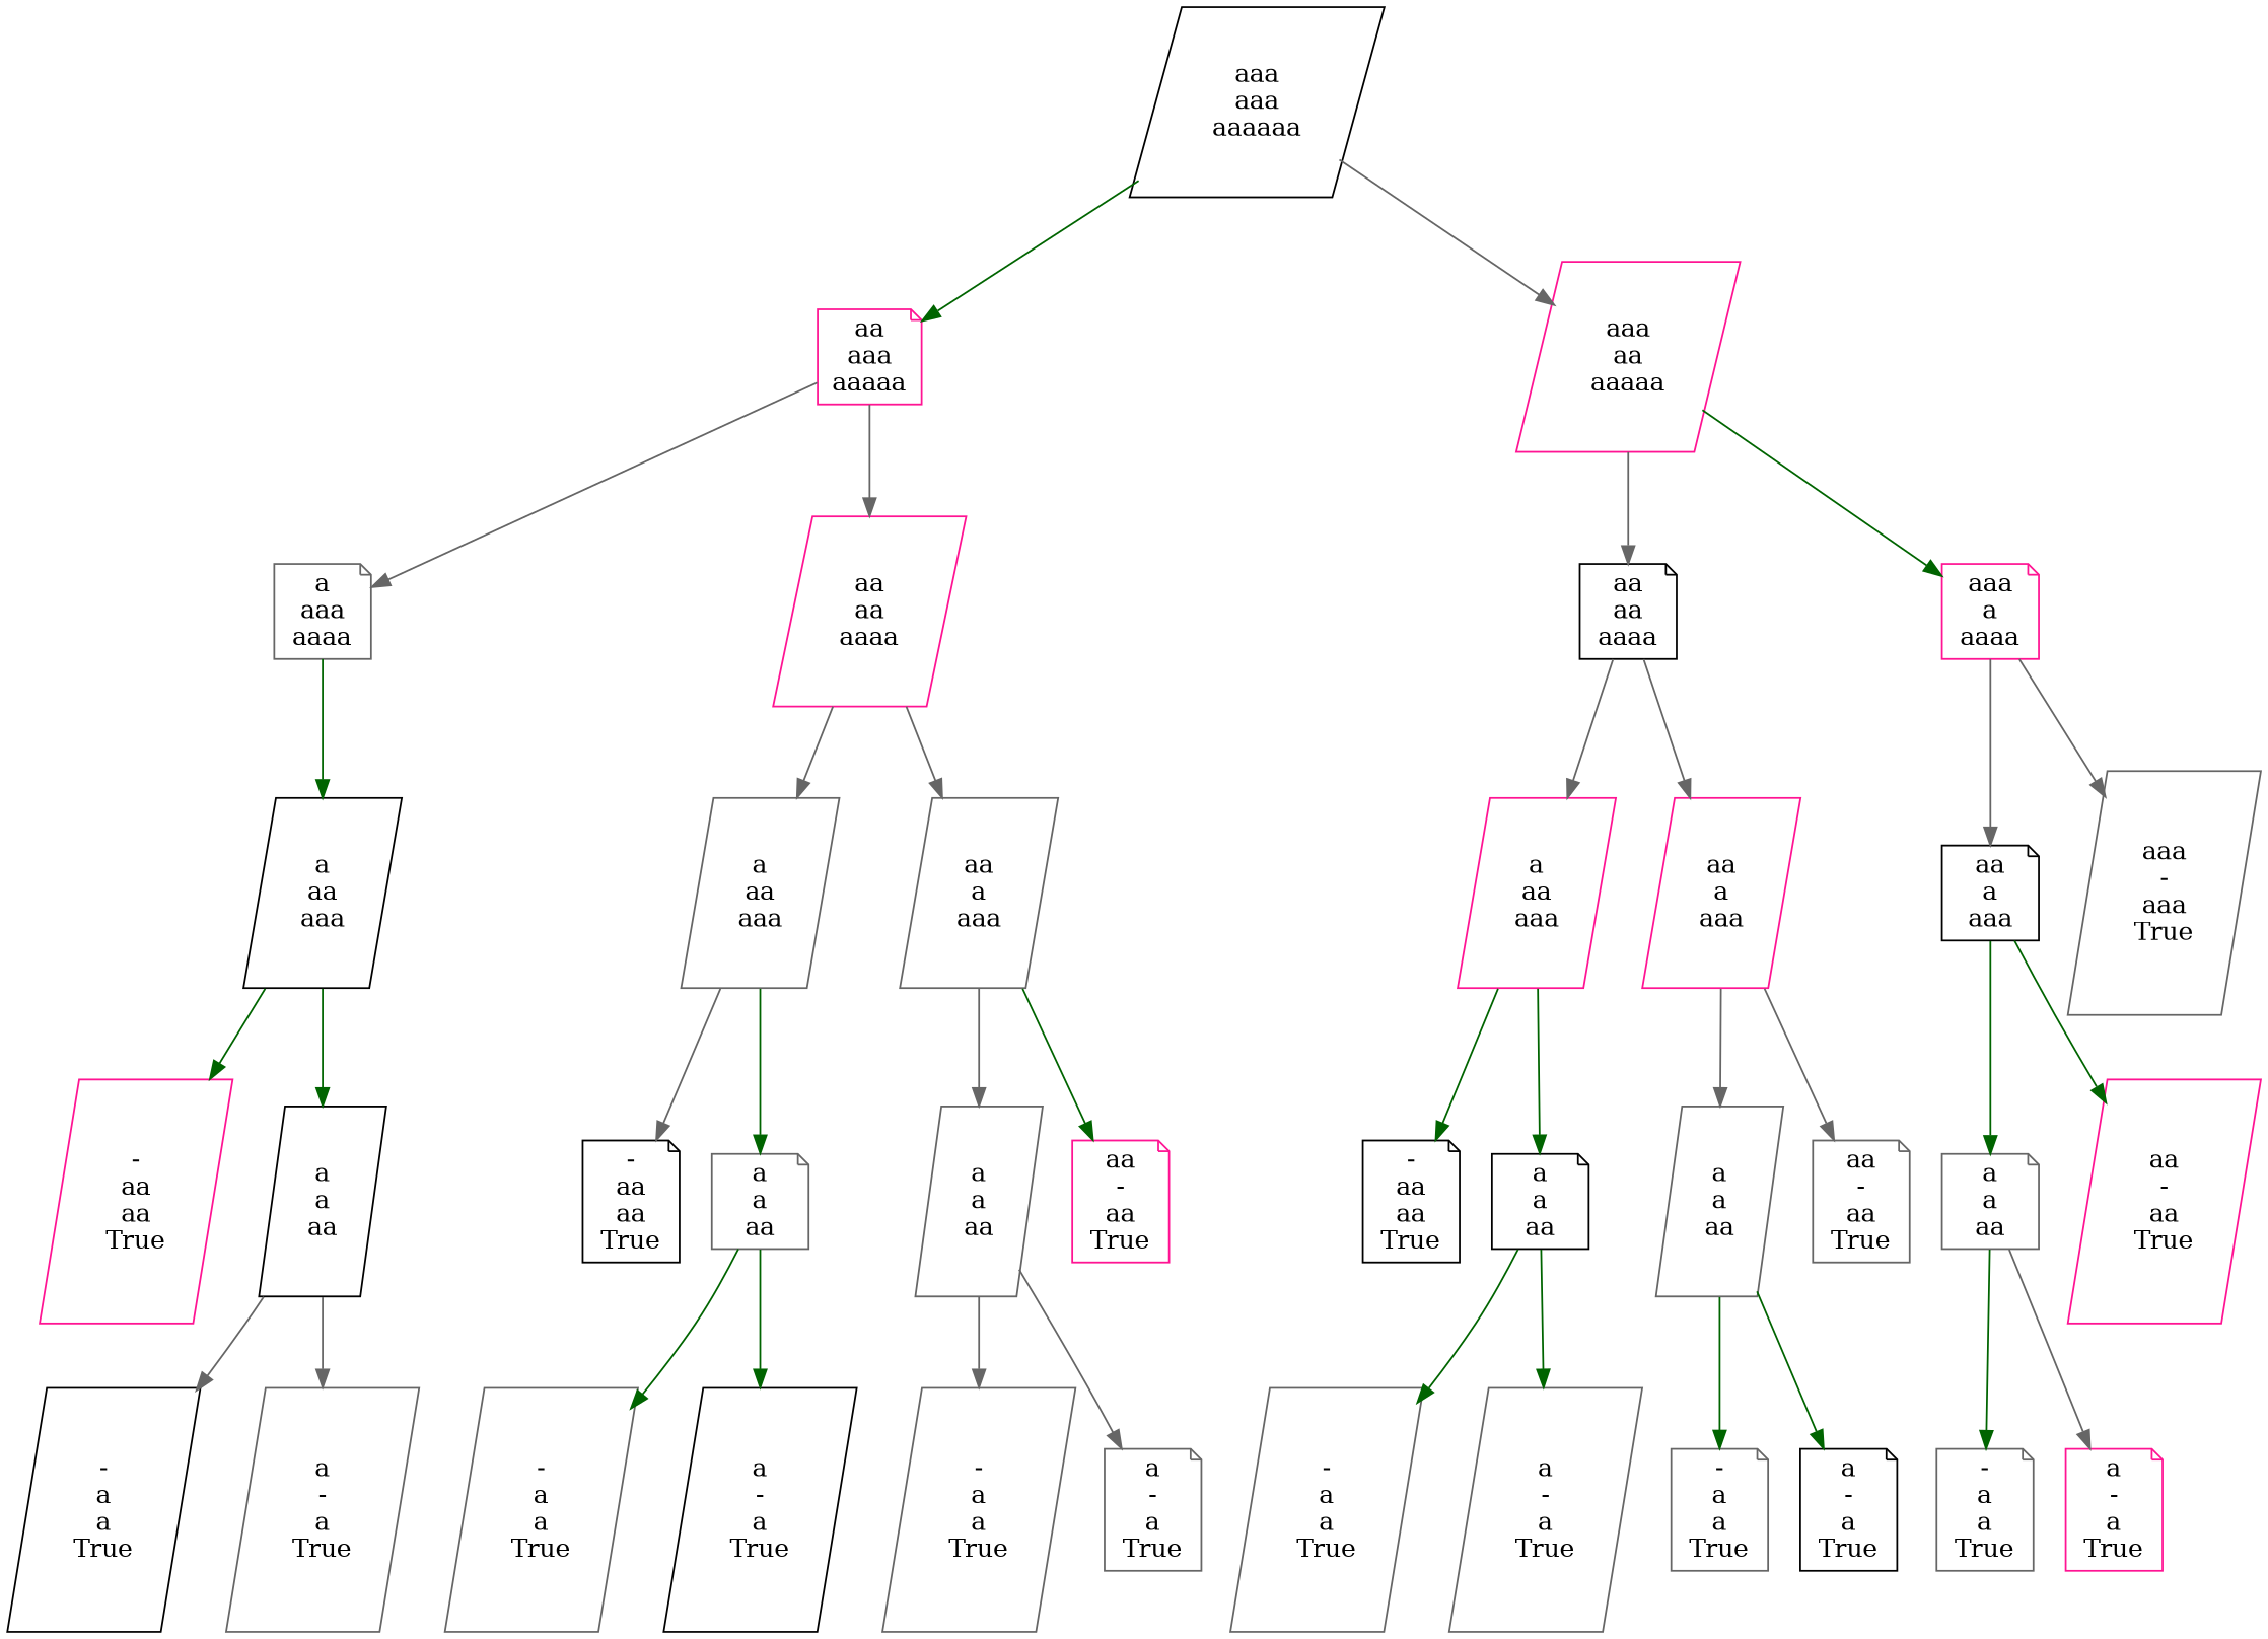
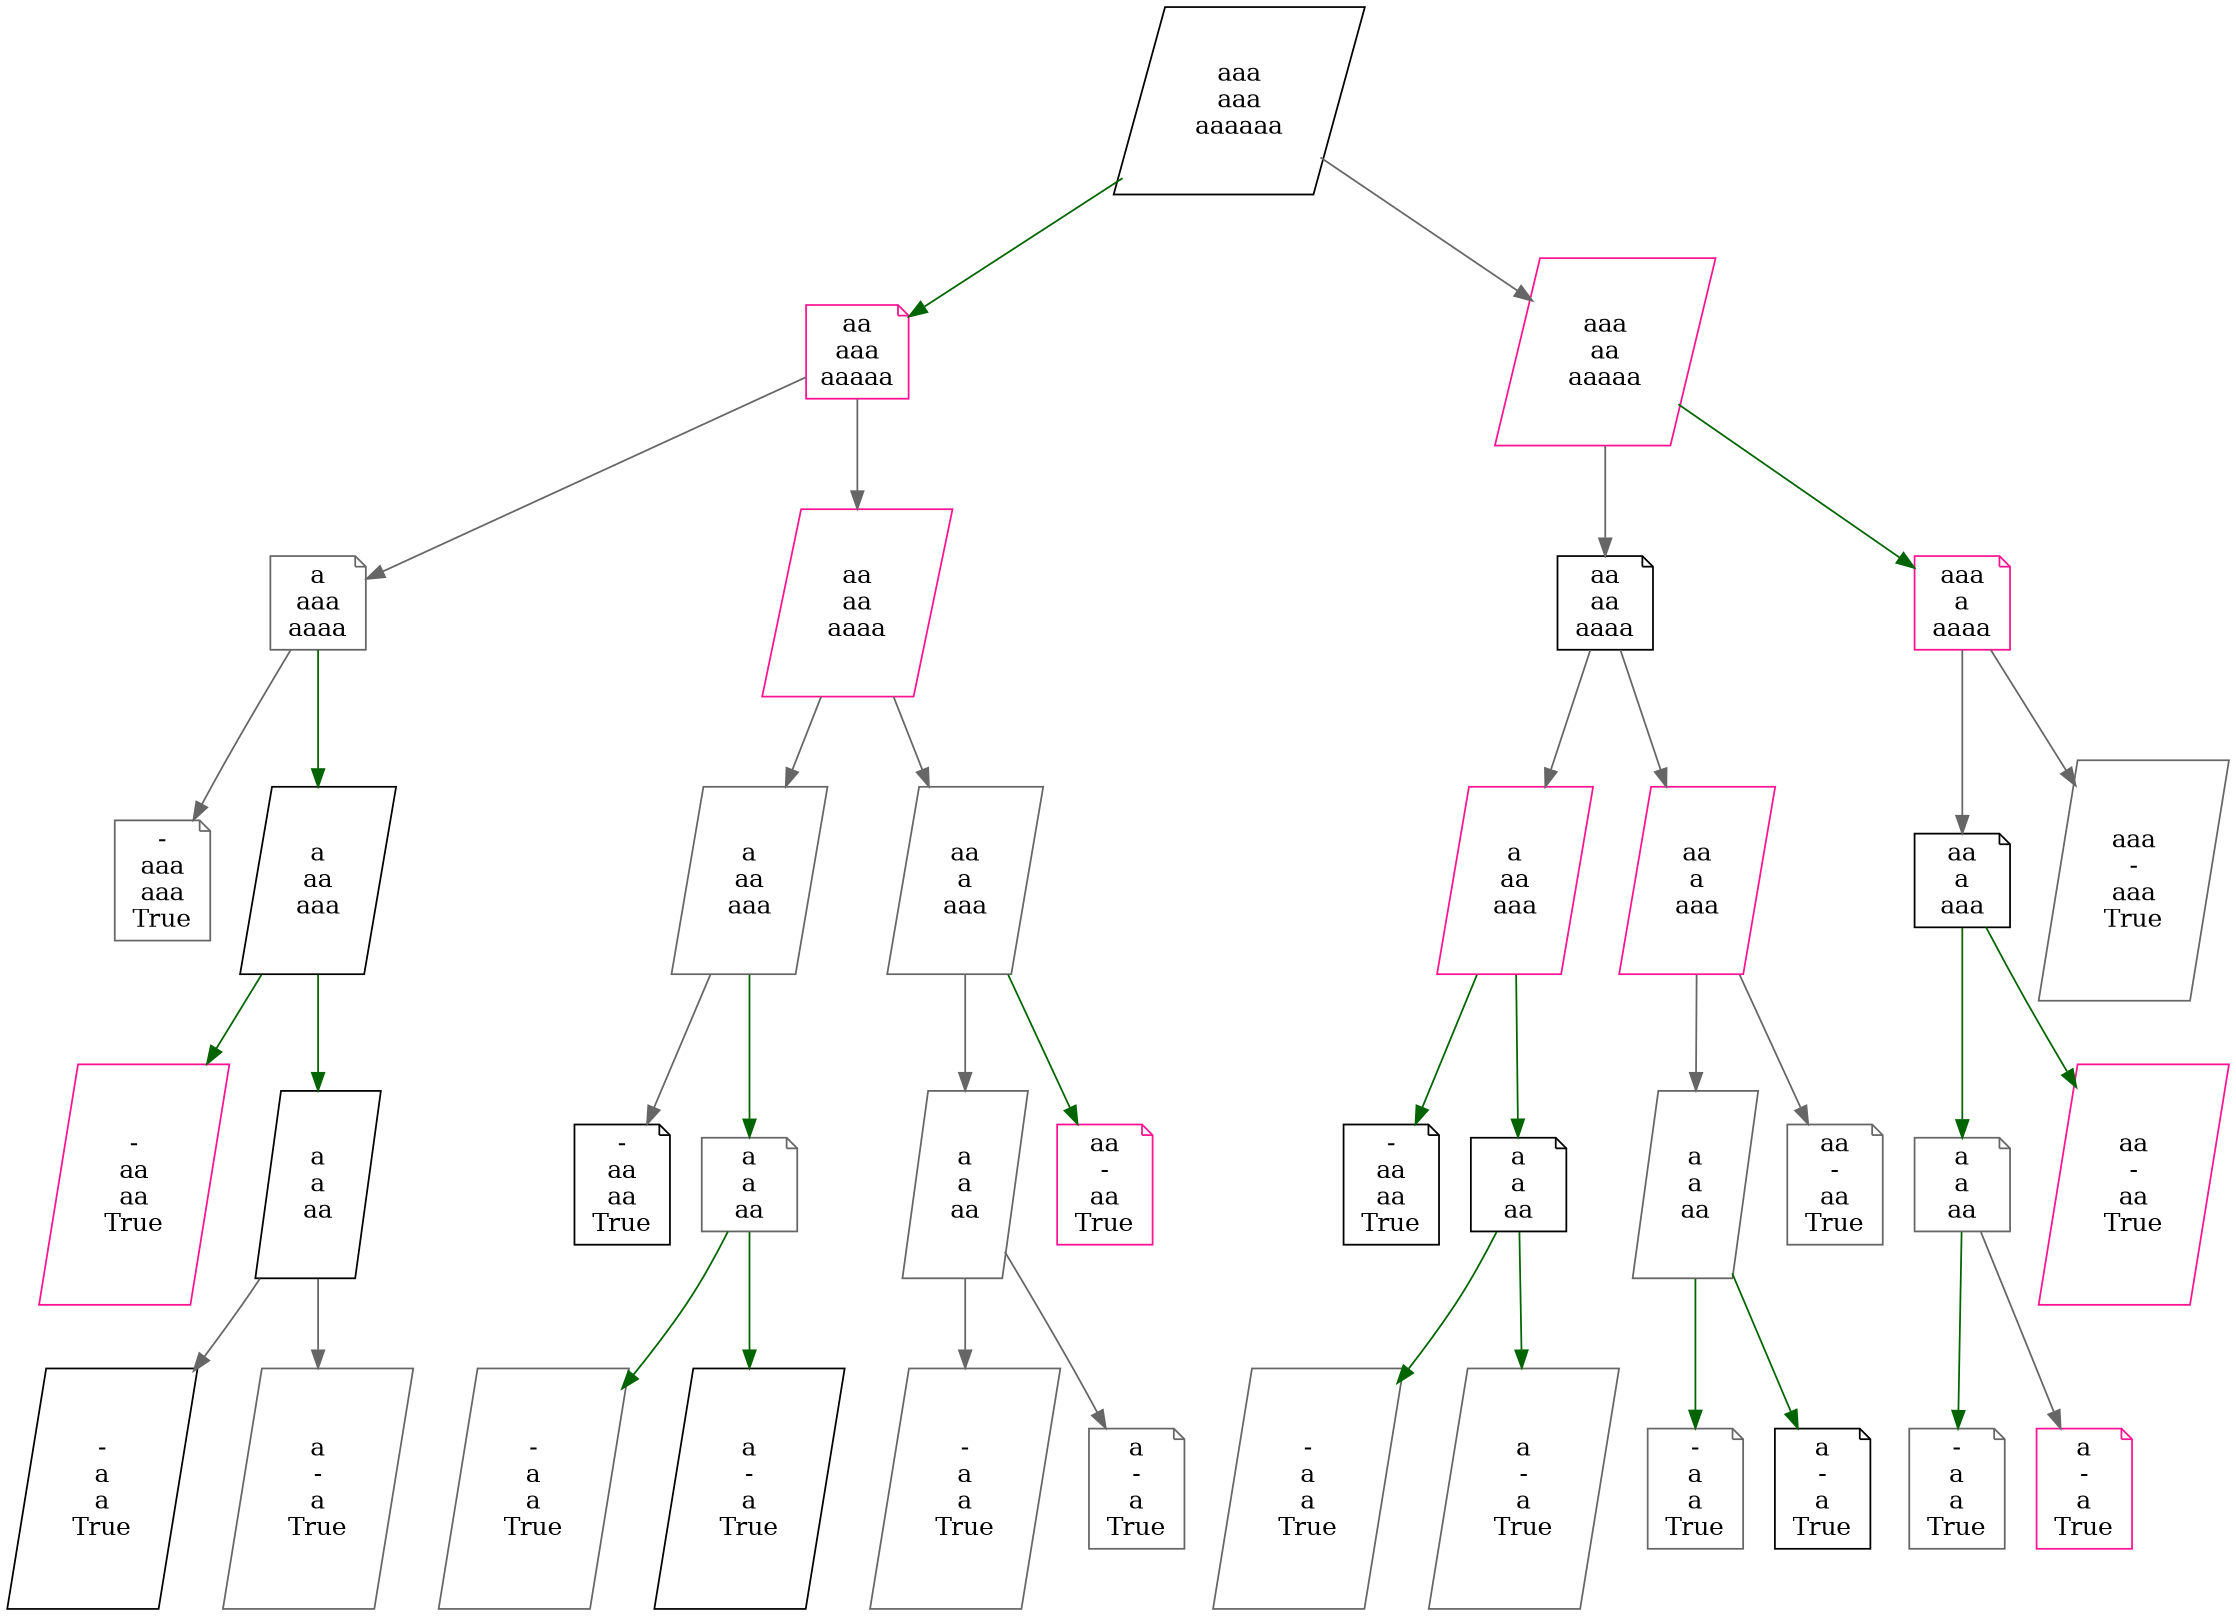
  digraph {
    node [color=gray40 shape=parallelogram]
    edge [color=gray40]
    n1 [label="aaa\naaa\naaaaaa" color=black]
    n2 [label="aa\naaa\naaaaa" color=deeppink shape=note]
    n3 [label="aaa\naa\naaaaa" color=deeppink]
    n4 [label="a\naaa\naaaa" shape=note]
    n5 [label="aa\naa\naaaa" color=deeppink]
    n6 [label="aa\naa\naaaa" color=black shape=note]
    n7 [label="aaa\na\naaaa" color=deeppink shape=note]
+   n8 [label="-\naaa\naaa\nTrue" shape=note]
    n9 [label="a\naa\naaa" color=black]
    n10 [label="a\naa\naaa"]
    n11 [label="aa\na\naaa"]
    n12 [label="-\naa\naa\nTrue" color=deeppink]
    n13 [label="a\na\naa" color=black]
    n14 [label="-\na\na\nTrue" color=black]
    n15 [label="a\n-\na\nTrue"]
    n16 [label="-\naa\naa\nTrue" color=black shape=note]
    n17 [label="a\na\naa" shape=note]
    n18 [label="a\na\naa"]
    n19 [label="aa\n-\naa\nTrue" color=deeppink shape=note]
    n20 [label="-\na\na\nTrue"]
    n21 [label="a\n-\na\nTrue" color=black]
    n22 [label="-\na\na\nTrue"]
    n23 [label="a\n-\na\nTrue" shape=note]
    n24 [label="a\naa\naaa" color=deeppink]
    n25 [label="aa\na\naaa" color=deeppink]
    n26 [label="aa\na\naaa" color=black shape=note]
    n27 [label="aaa\n-\naaa\nTrue"]
    n28 [label="-\naa\naa\nTrue" color=black shape=note]
    n29 [label="a\na\naa" color=black shape=note]
    n30 [label="a\na\naa"]
    n31 [label="aa\n-\naa\nTrue" shape=note]
    n32 [label="-\na\na\nTrue"]
    n33 [label="a\n-\na\nTrue"]
    n34 [label="-\na\na\nTrue" shape=note]
    n35 [label="a\n-\na\nTrue" color=black shape=note]
    n36 [label="a\na\naa" shape=note]
    n37 [label="aa\n-\naa\nTrue" color=deeppink]
    n38 [label="-\na\na\nTrue" shape=note]
    n39 [label="a\n-\na\nTrue" color=deeppink shape=note]
    n1 -> n2 [color=darkgreen]
    n1 -> n3
    n2 -> n4
    n2 -> n5
    n3 -> n6
    n3 -> n7 [color=darkgreen]
+   n4 -> n8
    n4 -> n9 [color=darkgreen]
    n5 -> n10
    n5 -> n11
    n6 -> n24
    n6 -> n25
    n7 -> n26
    n7 -> n27
    n9 -> n12 [color=darkgreen]
    n9 -> n13 [color=darkgreen]
    n10 -> n16
    n10 -> n17 [color=darkgreen]
    n11 -> n18
    n11 -> n19 [color=darkgreen]
    n13 -> n14
    n13 -> n15
    n17 -> n20 [color=darkgreen]
    n17 -> n21 [color=darkgreen]
    n18 -> n22
    n18 -> n23
    n24 -> n28 [color=darkgreen]
    n24 -> n29 [color=darkgreen]
    n25 -> n30
    n25 -> n31
    n26 -> n36 [color=darkgreen]
    n26 -> n37 [color=darkgreen]
    n29 -> n32 [color=darkgreen]
    n29 -> n33 [color=darkgreen]
    n30 -> n34 [color=darkgreen]
    n30 -> n35 [color=darkgreen]
    n36 -> n38 [color=darkgreen]
    n36 -> n39
  }
